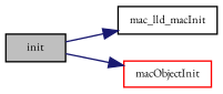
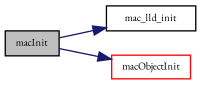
  digraph {
    fontname="EB Garamond"
    rankdir=LR
    node [color=black fontname="EB Garamond" fontsize=8 shape=record]
    edge [color=midnightblue fontname="EB Garamond" fontsize=8 labelfontname=Helvetica labelfontsize=8 style=solid]
-   n1 [fillcolor=grey75 fontcolor=black height=0.2 label=init style=filled width=0.4]
-   n2 [height=0.2 label=mac_lld_macInit width=0.4]
+   n1 [fillcolor=grey75 fontcolor=black height=0.2 label=macInit style=filled width=0.4]
+   n2 [height=0.2 label=mac_lld_init width=0.4]
    n3 [color=red height=0.2 label=macObjectInit width=0.4]
    n1 -> n2
    n1 -> n3
  }
